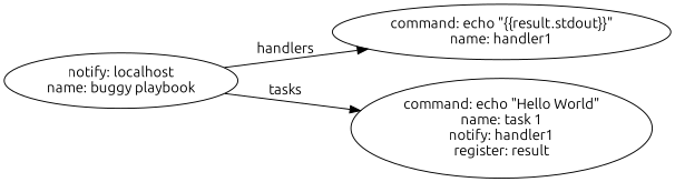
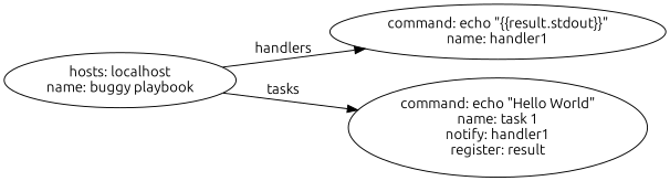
  digraph {
    rankdir=LR
    fontname=Ubuntu
    node [fontname=Ubuntu]
    edge [fontname=Ubuntu]
    n1 [label="command: echo \"{{result.stdout}}\"\nname: handler1\n"]
    n2 [label="command: echo \"Hello World\"\nname: task 1\nnotify: handler1\nregister: result\n"]
-   n3 [label="notify: localhost\nname: buggy playbook\n"]
+   n3 [label="hosts: localhost\nname: buggy playbook\n"]
    n3 -> n1 [label=handlers]
    n3 -> n2 [label=tasks]
  }
